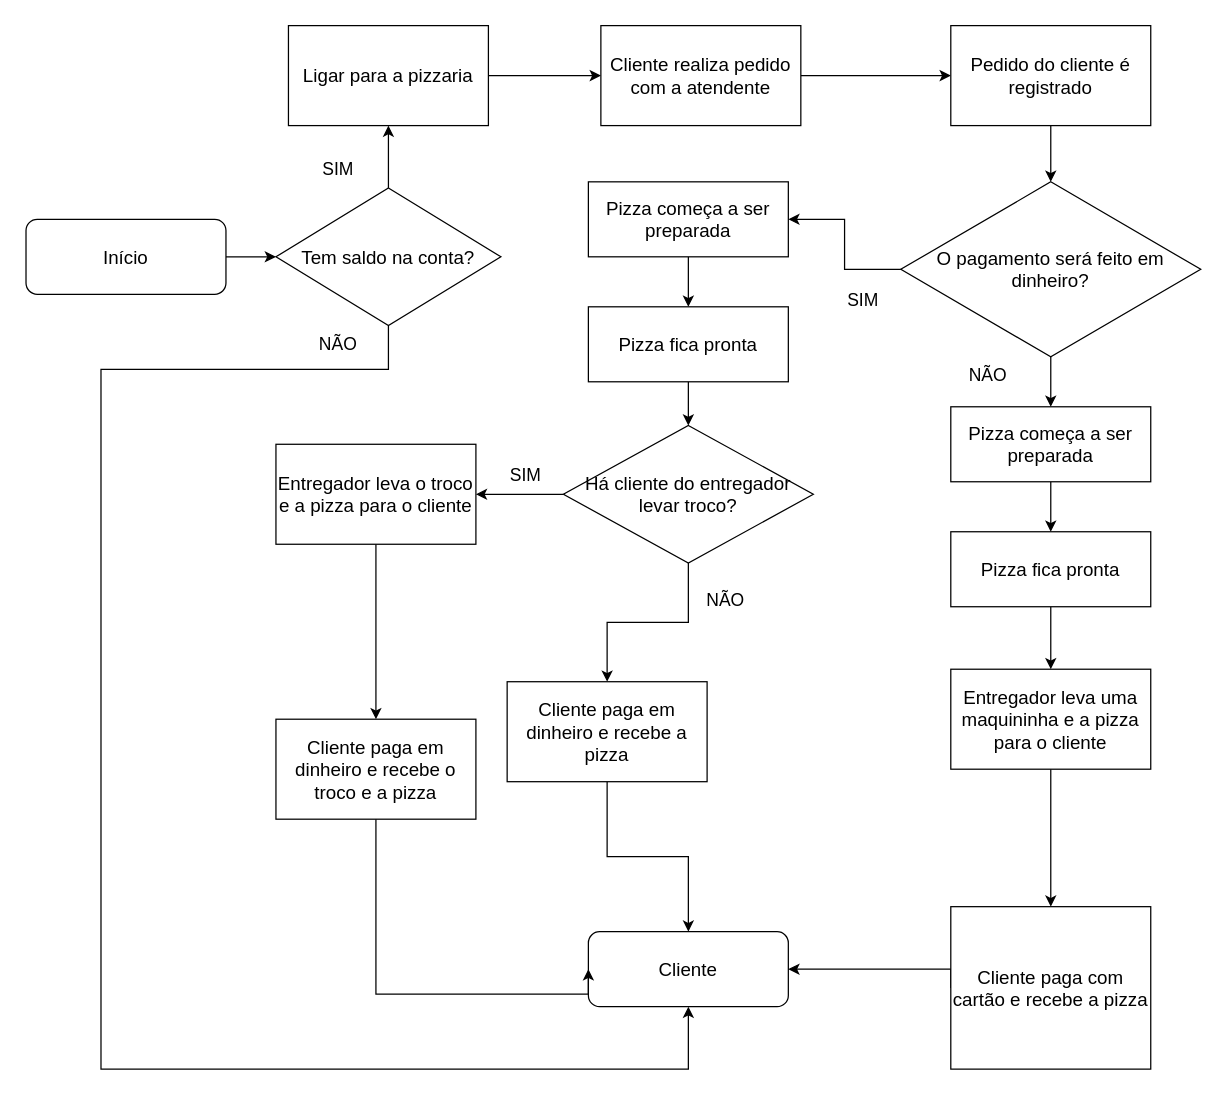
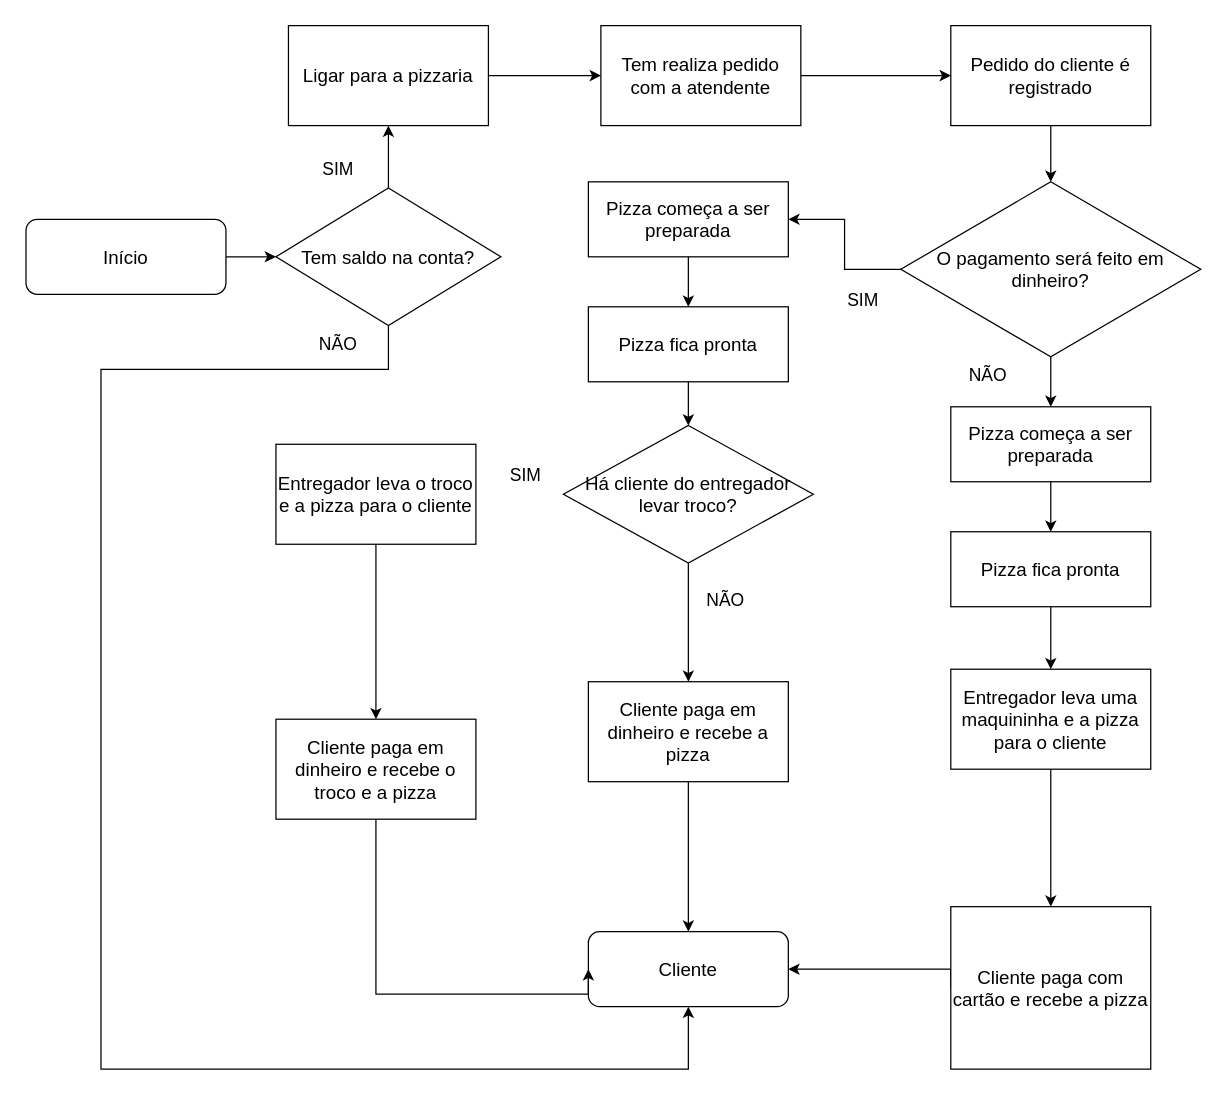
  <mxCell id="0" />
  <mxCell id="1" parent="0" />
  <mxCell id="2" style="edgeStyle=orthogonalEdgeStyle;rounded=0;orthogonalLoop=1;jettySize=auto;html=1;exitX=1;exitY=0.5;exitDx=0;exitDy=0;entryX=0;entryY=0.5;entryDx=0;entryDy=0;" parent="1" source="3" target="7" edge="1"><mxGeometry relative="1" as="geometry" /></mxCell>
  <mxCell id="3" value="&lt;font style=&quot;font-size: 15px;&quot;&gt;Início&lt;/font&gt;" style="rounded=1;whiteSpace=wrap;html=1;" parent="1" vertex="1"><mxGeometry x="20" y="175" width="160" height="60" as="geometry" /></mxCell>
  <mxCell id="4" value="&lt;font style=&quot;font-size: 15px;&quot;&gt;Cliente&lt;/font&gt;" style="rounded=1;whiteSpace=wrap;html=1;" parent="1" vertex="1"><mxGeometry x="470" y="745" width="160" height="60" as="geometry" /></mxCell>
  <mxCell id="5" style="edgeStyle=orthogonalEdgeStyle;rounded=0;orthogonalLoop=1;jettySize=auto;html=1;exitX=0.5;exitY=1;exitDx=0;exitDy=0;entryX=0.5;entryY=1;entryDx=0;entryDy=0;" parent="1" source="7" target="4" edge="1"><mxGeometry relative="1" as="geometry"><Array as="points"><mxPoint x="310" y="295" /><mxPoint x="80" y="295" /><mxPoint x="80" y="855" /><mxPoint x="550" y="855" /></Array></mxGeometry></mxCell>
  <mxCell id="6" style="edgeStyle=orthogonalEdgeStyle;rounded=0;orthogonalLoop=1;jettySize=auto;html=1;exitX=0.5;exitY=0;exitDx=0;exitDy=0;entryX=0.5;entryY=1;entryDx=0;entryDy=0;" parent="1" source="7" target="25" edge="1"><mxGeometry relative="1" as="geometry" /></mxCell>
  <mxCell id="7" value="&lt;font style=&quot;font-size: 15px;&quot;&gt;Tem saldo na conta?&lt;/font&gt;" style="rhombus;whiteSpace=wrap;html=1;" parent="1" vertex="1"><mxGeometry x="220" y="150" width="180" height="110" as="geometry" /></mxCell>
  <mxCell id="8" style="edgeStyle=orthogonalEdgeStyle;rounded=0;orthogonalLoop=1;jettySize=auto;html=1;exitX=1;exitY=0.5;exitDx=0;exitDy=0;entryX=0;entryY=0.5;entryDx=0;entryDy=0;" parent="1" source="9" target="18" edge="1"><mxGeometry relative="1" as="geometry" /></mxCell>
- <mxCell id="9" value="&lt;span style=&quot;font-size: 15px;&quot;&gt;Cliente realiza pedido com a atendente&lt;/span&gt;" style="rounded=0;whiteSpace=wrap;html=1;" parent="1" vertex="1"><mxGeometry x="480" y="20" width="160" height="80" as="geometry" /></mxCell>
+ <mxCell id="9" value="&lt;span style=&quot;font-size: 15px;&quot;&gt;Tem realiza pedido com a atendente&lt;/span&gt;" style="rounded=0;whiteSpace=wrap;html=1;" parent="1" vertex="1"><mxGeometry x="480" y="20" width="160" height="80" as="geometry" /></mxCell>
  <mxCell id="10" value="" style="edgeStyle=orthogonalEdgeStyle;rounded=0;orthogonalLoop=1;jettySize=auto;html=1;" parent="1" source="11" target="39" edge="1"><mxGeometry relative="1" as="geometry" /></mxCell>
  <mxCell id="11" value="&lt;span style=&quot;font-size: 15px;&quot;&gt;Pizza começa a ser preparada&lt;/span&gt;" style="rounded=0;whiteSpace=wrap;html=1;" parent="1" vertex="1"><mxGeometry x="760" y="325" width="160" height="60" as="geometry" /></mxCell>
  <mxCell id="12" value="" style="edgeStyle=orthogonalEdgeStyle;rounded=0;orthogonalLoop=1;jettySize=auto;html=1;" parent="1" source="14" target="11" edge="1"><mxGeometry relative="1" as="geometry" /></mxCell>
  <mxCell id="13" style="edgeStyle=orthogonalEdgeStyle;rounded=0;orthogonalLoop=1;jettySize=auto;html=1;exitX=0;exitY=0.5;exitDx=0;exitDy=0;entryX=1;entryY=0.5;entryDx=0;entryDy=0;" parent="1" source="14" target="41" edge="1"><mxGeometry relative="1" as="geometry" /></mxCell>
  <mxCell id="14" value="&lt;span style=&quot;font-size: 15px;&quot;&gt;O pagamento será feito em dinheiro?&lt;/span&gt;" style="rhombus;whiteSpace=wrap;html=1;" parent="1" vertex="1"><mxGeometry x="720" y="145" width="240" height="140" as="geometry" /></mxCell>
  <mxCell id="15" style="edgeStyle=orthogonalEdgeStyle;rounded=0;orthogonalLoop=1;jettySize=auto;html=1;exitX=0.5;exitY=1;exitDx=0;exitDy=0;entryX=0.5;entryY=0;entryDx=0;entryDy=0;" parent="1" source="16" target="27" edge="1"><mxGeometry relative="1" as="geometry" /></mxCell>
  <mxCell id="16" value="&lt;span style=&quot;font-size: 15px;&quot;&gt;Entregador leva uma maquininha e a pizza para o cliente&lt;/span&gt;" style="rounded=0;whiteSpace=wrap;html=1;" parent="1" vertex="1"><mxGeometry x="760" y="535" width="160" height="80" as="geometry" /></mxCell>
  <mxCell id="17" value="" style="edgeStyle=orthogonalEdgeStyle;rounded=0;orthogonalLoop=1;jettySize=auto;html=1;" parent="1" source="18" target="14" edge="1"><mxGeometry relative="1" as="geometry" /></mxCell>
  <mxCell id="18" value="&lt;span style=&quot;font-size: 15px;&quot;&gt;Pedido do cliente é registrado&lt;/span&gt;" style="rounded=0;whiteSpace=wrap;html=1;" parent="1" vertex="1"><mxGeometry x="760" y="20" width="160" height="80" as="geometry" /></mxCell>
  <mxCell id="19" style="edgeStyle=orthogonalEdgeStyle;rounded=0;orthogonalLoop=1;jettySize=auto;html=1;exitX=0.5;exitY=1;exitDx=0;exitDy=0;entryX=0.5;entryY=0;entryDx=0;entryDy=0;" parent="1" source="20" target="29" edge="1"><mxGeometry relative="1" as="geometry" /></mxCell>
  <mxCell id="20" value="&lt;span style=&quot;font-size: 15px;&quot;&gt;Entregador leva o troco e a pizza para o cliente&lt;/span&gt;" style="rounded=0;whiteSpace=wrap;html=1;" parent="1" vertex="1"><mxGeometry x="220" y="355" width="160" height="80" as="geometry" /></mxCell>
- <mxCell id="21" style="edgeStyle=orthogonalEdgeStyle;rounded=0;orthogonalLoop=1;jettySize=auto;html=1;exitX=0;exitY=0.5;exitDx=0;exitDy=0;entryX=1;entryY=0.5;entryDx=0;entryDy=0;" parent="1" source="23" target="20" edge="1"><mxGeometry relative="1" as="geometry" /></mxCell>
  <mxCell id="22" style="edgeStyle=orthogonalEdgeStyle;rounded=0;orthogonalLoop=1;jettySize=auto;html=1;exitX=0.5;exitY=1;exitDx=0;exitDy=0;entryX=0.5;entryY=0;entryDx=0;entryDy=0;" parent="1" source="23" target="31" edge="1"><mxGeometry relative="1" as="geometry" /></mxCell>
  <mxCell id="23" value="&lt;span style=&quot;font-size: 15px;&quot;&gt;Há cliente do entregador levar troco?&lt;/span&gt;" style="rhombus;whiteSpace=wrap;html=1;" parent="1" vertex="1"><mxGeometry x="450" y="340" width="200" height="110" as="geometry" /></mxCell>
  <mxCell id="24" style="edgeStyle=orthogonalEdgeStyle;rounded=0;orthogonalLoop=1;jettySize=auto;html=1;exitX=1;exitY=0.5;exitDx=0;exitDy=0;entryX=0;entryY=0.5;entryDx=0;entryDy=0;" parent="1" source="25" target="9" edge="1"><mxGeometry relative="1" as="geometry" /></mxCell>
  <mxCell id="25" value="&lt;span style=&quot;font-size: 15px;&quot;&gt;Ligar para a pizzaria&lt;/span&gt;" style="rounded=0;whiteSpace=wrap;html=1;" parent="1" vertex="1"><mxGeometry x="230" y="20" width="160" height="80" as="geometry" /></mxCell>
  <mxCell id="26" style="edgeStyle=orthogonalEdgeStyle;rounded=0;orthogonalLoop=1;jettySize=auto;html=1;exitX=0;exitY=0.5;exitDx=0;exitDy=0;entryX=1;entryY=0.5;entryDx=0;entryDy=0;" parent="1" source="27" target="4" edge="1"><mxGeometry relative="1" as="geometry"><Array as="points"><mxPoint x="760" y="775" /></Array></mxGeometry></mxCell>
  <mxCell id="27" value="&lt;span style=&quot;font-size: 15px;&quot;&gt;Cliente paga com cartão e recebe a pizza&lt;/span&gt;" style="rounded=0;whiteSpace=wrap;html=1;" parent="1" vertex="1"><mxGeometry x="760" y="725" width="160" height="130" as="geometry" /></mxCell>
  <mxCell id="28" style="edgeStyle=orthogonalEdgeStyle;rounded=0;orthogonalLoop=1;jettySize=auto;html=1;exitX=0.5;exitY=1;exitDx=0;exitDy=0;entryX=0;entryY=0.5;entryDx=0;entryDy=0;" parent="1" source="29" target="4" edge="1"><mxGeometry relative="1" as="geometry"><Array as="points"><mxPoint x="300" y="795" /></Array></mxGeometry></mxCell>
  <mxCell id="29" value="&lt;span style=&quot;font-size: 15px;&quot;&gt;Cliente paga em dinheiro e recebe o troco e a pizza&lt;/span&gt;" style="rounded=0;whiteSpace=wrap;html=1;" parent="1" vertex="1"><mxGeometry x="220" y="575" width="160" height="80" as="geometry" /></mxCell>
  <mxCell id="30" style="edgeStyle=orthogonalEdgeStyle;rounded=0;orthogonalLoop=1;jettySize=auto;html=1;exitX=0.5;exitY=1;exitDx=0;exitDy=0;entryX=0.5;entryY=0;entryDx=0;entryDy=0;" edge="1" parent="1" source="31" target="4"><mxGeometry relative="1" as="geometry" /></mxCell>
- <mxCell id="31" value="&lt;span style=&quot;font-size: 15px;&quot;&gt;Cliente paga em dinheiro e recebe a pizza&lt;/span&gt;" style="rounded=0;whiteSpace=wrap;html=1;" parent="1" vertex="1"><mxGeometry x="405" y="545" width="160" height="80" as="geometry" /></mxCell>
+ <mxCell id="31" value="&lt;span style=&quot;font-size: 15px;&quot;&gt;Cliente paga em dinheiro e recebe a pizza&lt;/span&gt;" style="rounded=0;whiteSpace=wrap;html=1;" parent="1" vertex="1"><mxGeometry x="470" y="545" width="160" height="80" as="geometry" /></mxCell>
  <mxCell id="32" value="&lt;font style=&quot;font-size: 14px;&quot;&gt;NÃO&lt;/font&gt;" style="text;html=1;strokeColor=none;fillColor=none;align=center;verticalAlign=middle;whiteSpace=wrap;rounded=0;" parent="1" vertex="1"><mxGeometry x="240" y="260" width="60" height="30" as="geometry" /></mxCell>
  <mxCell id="33" value="&lt;span style=&quot;font-size: 14px;&quot;&gt;SIM&lt;/span&gt;" style="text;html=1;strokeColor=none;fillColor=none;align=center;verticalAlign=middle;whiteSpace=wrap;rounded=0;" parent="1" vertex="1"><mxGeometry x="240" y="120" width="60" height="30" as="geometry" /></mxCell>
  <mxCell id="34" value="&lt;span style=&quot;font-size: 14px;&quot;&gt;SIM&lt;/span&gt;" style="text;html=1;strokeColor=none;fillColor=none;align=center;verticalAlign=middle;whiteSpace=wrap;rounded=0;" parent="1" vertex="1"><mxGeometry x="660" y="225" width="60" height="30" as="geometry" /></mxCell>
  <mxCell id="35" value="&lt;span style=&quot;font-size: 14px;&quot;&gt;SIM&lt;/span&gt;" style="text;html=1;strokeColor=none;fillColor=none;align=center;verticalAlign=middle;whiteSpace=wrap;rounded=0;" parent="1" vertex="1"><mxGeometry x="390" y="365" width="60" height="30" as="geometry" /></mxCell>
  <mxCell id="36" value="&lt;font style=&quot;font-size: 14px;&quot;&gt;NÃO&lt;/font&gt;" style="text;html=1;strokeColor=none;fillColor=none;align=center;verticalAlign=middle;whiteSpace=wrap;rounded=0;" parent="1" vertex="1"><mxGeometry x="760" y="285" width="60" height="30" as="geometry" /></mxCell>
  <mxCell id="37" value="&lt;font style=&quot;font-size: 14px;&quot;&gt;NÃO&lt;/font&gt;" style="text;html=1;strokeColor=none;fillColor=none;align=center;verticalAlign=middle;whiteSpace=wrap;rounded=0;" parent="1" vertex="1"><mxGeometry x="550" y="465" width="60" height="30" as="geometry" /></mxCell>
  <mxCell id="38" style="edgeStyle=orthogonalEdgeStyle;rounded=0;orthogonalLoop=1;jettySize=auto;html=1;exitX=0.5;exitY=1;exitDx=0;exitDy=0;entryX=0.5;entryY=0;entryDx=0;entryDy=0;" parent="1" source="39" target="16" edge="1"><mxGeometry relative="1" as="geometry" /></mxCell>
  <mxCell id="39" value="&lt;span style=&quot;font-size: 15px;&quot;&gt;Pizza fica pronta&lt;/span&gt;" style="rounded=0;whiteSpace=wrap;html=1;" parent="1" vertex="1"><mxGeometry x="760" y="425" width="160" height="60" as="geometry" /></mxCell>
  <mxCell id="40" value="" style="edgeStyle=orthogonalEdgeStyle;rounded=0;orthogonalLoop=1;jettySize=auto;html=1;" parent="1" source="41" target="43" edge="1"><mxGeometry relative="1" as="geometry" /></mxCell>
  <mxCell id="41" value="&lt;span style=&quot;font-size: 15px;&quot;&gt;Pizza começa a ser preparada&lt;/span&gt;" style="rounded=0;whiteSpace=wrap;html=1;" parent="1" vertex="1"><mxGeometry x="470" y="145" width="160" height="60" as="geometry" /></mxCell>
  <mxCell id="42" value="" style="edgeStyle=orthogonalEdgeStyle;rounded=0;orthogonalLoop=1;jettySize=auto;html=1;" parent="1" source="43" target="23" edge="1"><mxGeometry relative="1" as="geometry" /></mxCell>
  <mxCell id="43" value="&lt;span style=&quot;font-size: 15px;&quot;&gt;Pizza fica pronta&lt;/span&gt;" style="rounded=0;whiteSpace=wrap;html=1;" parent="1" vertex="1"><mxGeometry x="470" y="245" width="160" height="60" as="geometry" /></mxCell>
